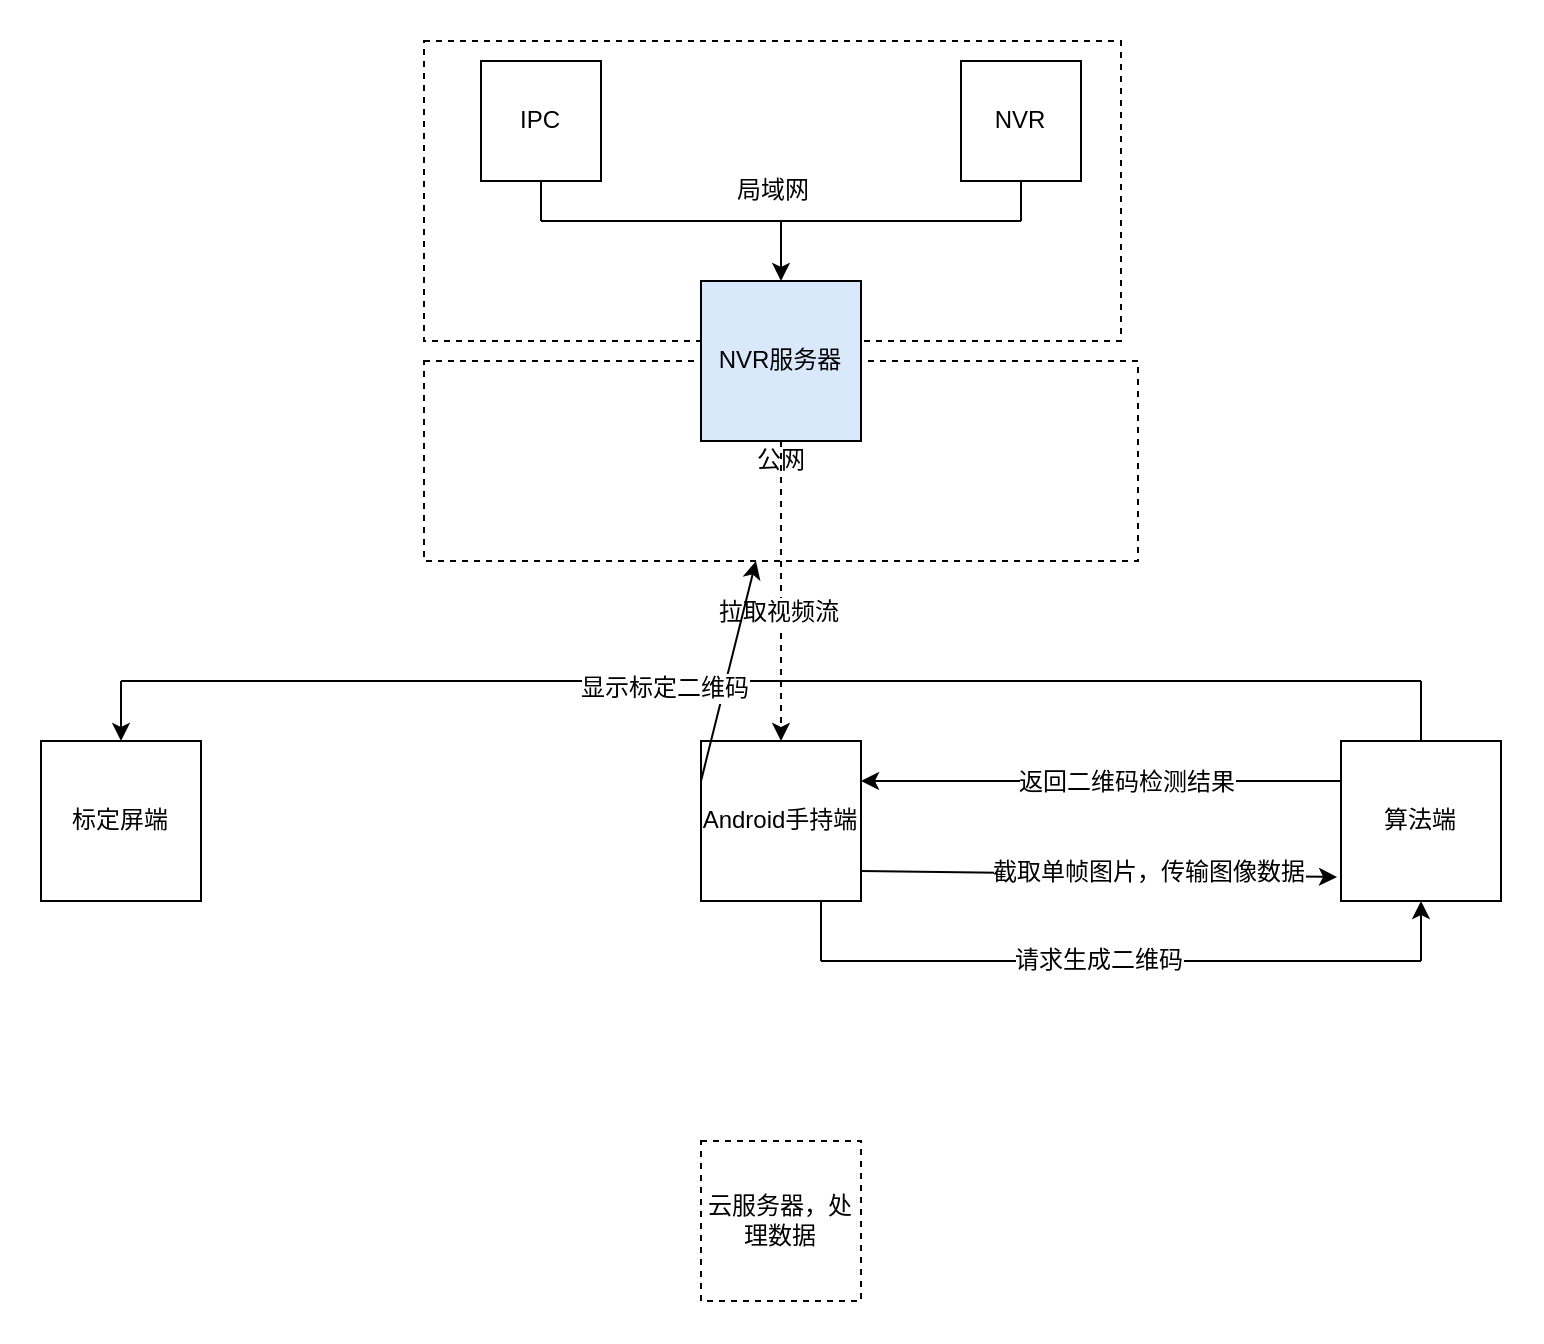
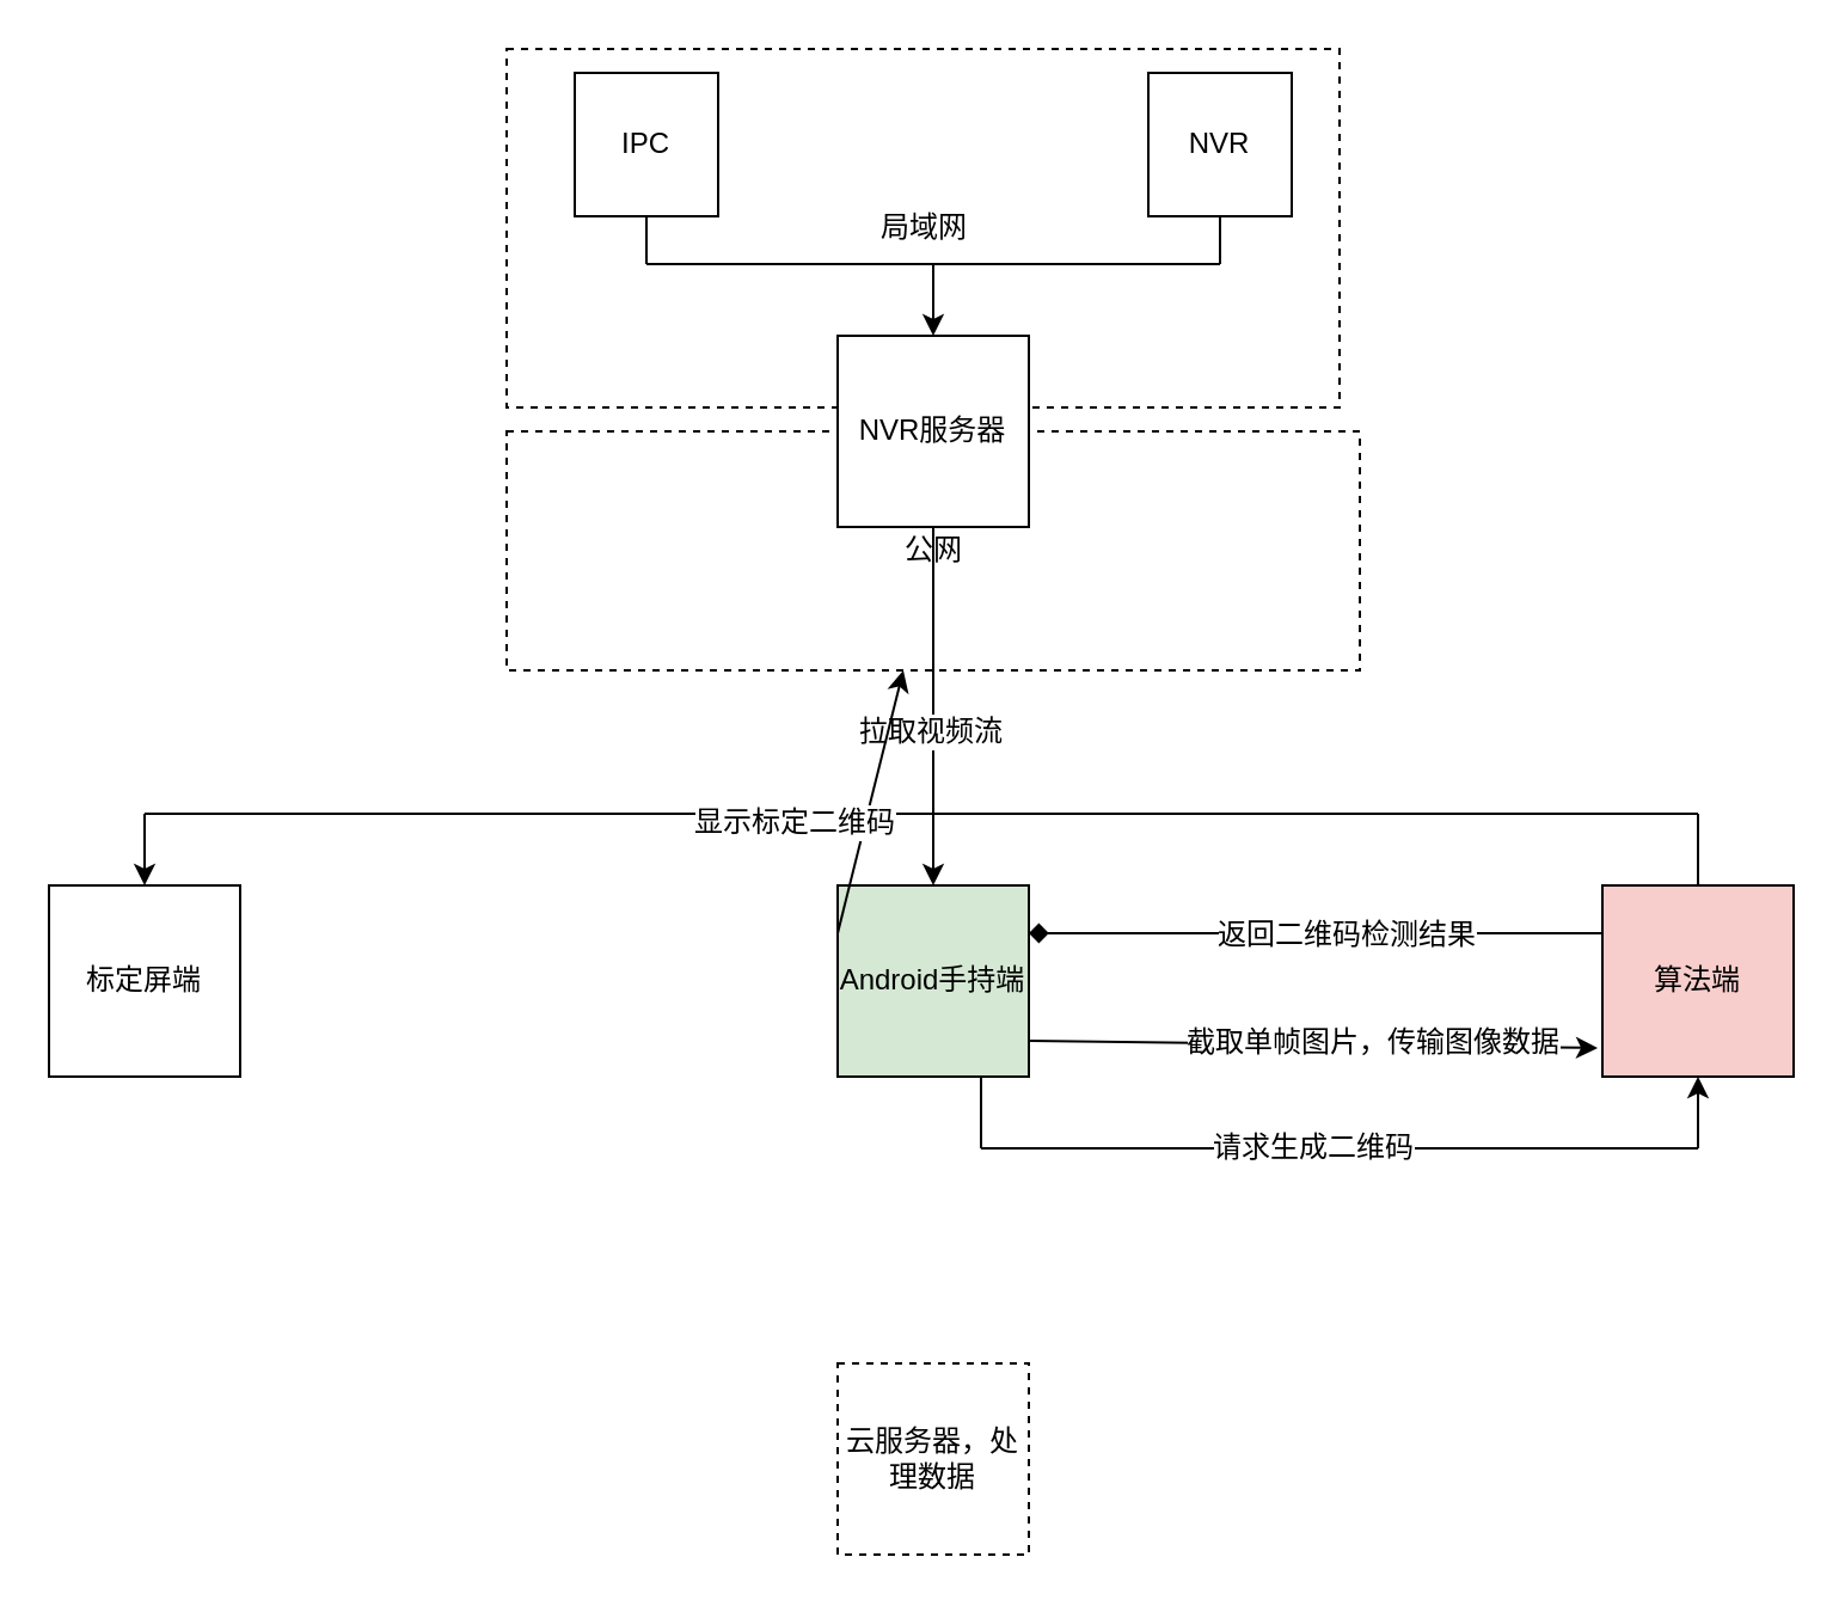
  <mxCell id="0" />
  <mxCell id="1" parent="0" />
  <mxCell id="2" value="公网" style="rounded=0;whiteSpace=wrap;html=1;dashed=1;" parent="1" vertex="1"><mxGeometry x="211.5" y="180" width="357" height="100" as="geometry" /></mxCell>
- <mxCell id="3" value="Android手持端" style="whiteSpace=wrap;html=1;aspect=fixed;" parent="1" vertex="1"><mxGeometry x="350" y="370" width="80" height="80" as="geometry" /></mxCell>
+ <mxCell id="3" value="Android手持端" style="whiteSpace=wrap;html=1;aspect=fixed;fillColor=#d5e8d4;" parent="1" vertex="1"><mxGeometry x="350" y="370" width="80" height="80" as="geometry" /></mxCell>
  <mxCell id="4" value="标定屏端" style="whiteSpace=wrap;html=1;aspect=fixed;" parent="1" vertex="1"><mxGeometry x="20" y="370" width="80" height="80" as="geometry" /></mxCell>
- <mxCell id="5" value="算法端" style="whiteSpace=wrap;html=1;aspect=fixed;" parent="1" vertex="1"><mxGeometry x="670" y="370" width="80" height="80" as="geometry" /></mxCell>
+ <mxCell id="5" value="算法端" style="whiteSpace=wrap;html=1;aspect=fixed;fillColor=#f8cecc;" parent="1" vertex="1"><mxGeometry x="670" y="370" width="80" height="80" as="geometry" /></mxCell>
  <mxCell id="6" value="局域网" style="rounded=0;whiteSpace=wrap;html=1;dashed=1;" parent="1" vertex="1"><mxGeometry x="211.5" y="20" width="348.5" height="150" as="geometry" /></mxCell>
  <mxCell id="7" value="IPC" style="whiteSpace=wrap;html=1;aspect=fixed;" parent="1" vertex="1"><mxGeometry x="240" y="30" width="60" height="60" as="geometry" /></mxCell>
  <mxCell id="8" value="NVR" style="whiteSpace=wrap;html=1;aspect=fixed;" parent="1" vertex="1"><mxGeometry x="480" y="30" width="60" height="60" as="geometry" /></mxCell>
  <mxCell id="9" value="" style="endArrow=none;html=1;" parent="1" edge="1"><mxGeometry width="50" height="50" relative="1" as="geometry"><mxPoint x="270" y="110" as="sourcePoint" /><mxPoint x="270" y="90" as="targetPoint" /></mxGeometry></mxCell>
  <mxCell id="10" value="" style="endArrow=none;html=1;" parent="1" edge="1"><mxGeometry width="50" height="50" relative="1" as="geometry"><mxPoint x="510" y="110" as="sourcePoint" /><mxPoint x="510" y="90" as="targetPoint" /></mxGeometry></mxCell>
- <mxCell id="11" value="NVR服务器" style="whiteSpace=wrap;html=1;aspect=fixed;fillColor=#dae8fc;" parent="1" vertex="1"><mxGeometry x="350" y="140" width="80" height="80" as="geometry" /></mxCell>
+ <mxCell id="11" value="NVR服务器" style="whiteSpace=wrap;html=1;aspect=fixed;" parent="1" vertex="1"><mxGeometry x="350" y="140" width="80" height="80" as="geometry" /></mxCell>
  <mxCell id="12" value="" style="endArrow=none;html=1;" parent="1" edge="1"><mxGeometry width="50" height="50" relative="1" as="geometry"><mxPoint x="270" y="110" as="sourcePoint" /><mxPoint x="510" y="110" as="targetPoint" /></mxGeometry></mxCell>
  <mxCell id="13" value="" style="endArrow=classic;html=1;entryX=0.5;entryY=0;entryDx=0;entryDy=0;" parent="1" target="11" edge="1"><mxGeometry width="50" height="50" relative="1" as="geometry"><mxPoint x="390" y="110" as="sourcePoint" /><mxPoint x="180" y="470" as="targetPoint" /></mxGeometry></mxCell>
- <mxCell id="14" value="" style="endArrow=classic;html=1;exitX=0.5;exitY=1;exitDx=0;exitDy=0;dashed=1;" parent="1" source="11" target="3" edge="1"><mxGeometry width="50" height="50" relative="1" as="geometry"><mxPoint x="130" y="520" as="sourcePoint" /><mxPoint x="180" y="470" as="targetPoint" /></mxGeometry></mxCell>
+ <mxCell id="14" value="" style="endArrow=classic;html=1;exitX=0.5;exitY=1;exitDx=0;exitDy=0;" parent="1" source="11" target="3" edge="1"><mxGeometry width="50" height="50" relative="1" as="geometry"><mxPoint x="130" y="520" as="sourcePoint" /><mxPoint x="180" y="470" as="targetPoint" /></mxGeometry></mxCell>
  <mxCell id="15" value="拉取视频流" style="text;html=1;align=center;verticalAlign=middle;resizable=0;points=[];labelBackgroundColor=#ffffff;" vertex="1" connectable="0" parent="14"><mxGeometry x="0.133" y="-2" relative="1" as="geometry"><mxPoint as="offset" /></mxGeometry></mxCell>
  <mxCell id="16" value="" style="endArrow=classic;html=1;entryX=-0.025;entryY=0.85;entryDx=0;entryDy=0;entryPerimeter=0;" parent="1" target="5" edge="1"><mxGeometry width="50" height="50" relative="1" as="geometry"><mxPoint x="430" y="435" as="sourcePoint" /><mxPoint x="560" y="437" as="targetPoint" /></mxGeometry></mxCell>
  <mxCell id="17" value="截取单帧图片，传输图像数据" style="text;html=1;align=center;verticalAlign=middle;resizable=0;points=[];labelBackgroundColor=#ffffff;" parent="16" vertex="1" connectable="0"><mxGeometry x="0.2" y="1" relative="1" as="geometry"><mxPoint as="offset" /></mxGeometry></mxCell>
- <mxCell id="18" value="" style="endArrow=classic;html=1;exitX=0;exitY=0.25;exitDx=0;exitDy=0;entryX=1;entryY=0.25;entryDx=0;entryDy=0;" edge="1" parent="1" source="5" target="3"><mxGeometry width="50" height="50" relative="1" as="geometry"><mxPoint x="20" y="520" as="sourcePoint" /><mxPoint x="70" y="470" as="targetPoint" /></mxGeometry></mxCell>
+ <mxCell id="18" value="" style="endArrow=diamond;html=1;exitX=0;exitY=0.25;exitDx=0;exitDy=0;entryX=1;entryY=0.25;entryDx=0;entryDy=0;" edge="1" parent="1" source="5" target="3"><mxGeometry width="50" height="50" relative="1" as="geometry"><mxPoint x="20" y="520" as="sourcePoint" /><mxPoint x="70" y="470" as="targetPoint" /></mxGeometry></mxCell>
  <mxCell id="19" value="返回二维码检测结果" style="text;html=1;align=center;verticalAlign=middle;resizable=0;points=[];labelBackgroundColor=#ffffff;" vertex="1" connectable="0" parent="18"><mxGeometry x="-0.1" relative="1" as="geometry"><mxPoint as="offset" /></mxGeometry></mxCell>
  <mxCell id="20" value="" style="endArrow=classic;html=1;exitX=0;exitY=0.25;exitDx=0;exitDy=0;" edge="1" parent="1" source="3" target="2"><mxGeometry width="50" height="50" relative="1" as="geometry"><mxPoint x="20" y="520" as="sourcePoint" /><mxPoint x="70" y="470" as="targetPoint" /></mxGeometry></mxCell>
  <mxCell id="21" value="" style="endArrow=none;html=1;" edge="1" parent="1"><mxGeometry width="50" height="50" relative="1" as="geometry"><mxPoint x="710" y="370" as="sourcePoint" /><mxPoint x="710" y="340" as="targetPoint" /></mxGeometry></mxCell>
  <mxCell id="22" value="" style="endArrow=none;html=1;" edge="1" parent="1"><mxGeometry width="50" height="50" relative="1" as="geometry"><mxPoint x="60" y="340" as="sourcePoint" /><mxPoint x="710" y="340" as="targetPoint" /></mxGeometry></mxCell>
  <mxCell id="23" value="显示标定二维码" style="text;html=1;align=center;verticalAlign=middle;resizable=0;points=[];labelBackgroundColor=#ffffff;" vertex="1" connectable="0" parent="22"><mxGeometry x="-0.166" y="-3" relative="1" as="geometry"><mxPoint as="offset" /></mxGeometry></mxCell>
  <mxCell id="24" value="" style="endArrow=classic;html=1;" edge="1" parent="1"><mxGeometry width="50" height="50" relative="1" as="geometry"><mxPoint x="60" y="340" as="sourcePoint" /><mxPoint x="60" y="370" as="targetPoint" /></mxGeometry></mxCell>
  <mxCell id="25" value="" style="endArrow=none;html=1;entryX=0.75;entryY=1;entryDx=0;entryDy=0;" edge="1" parent="1" target="3"><mxGeometry width="50" height="50" relative="1" as="geometry"><mxPoint x="410" y="480" as="sourcePoint" /><mxPoint x="70" y="470" as="targetPoint" /></mxGeometry></mxCell>
  <mxCell id="26" value="" style="endArrow=none;html=1;" edge="1" parent="1"><mxGeometry width="50" height="50" relative="1" as="geometry"><mxPoint x="710" y="480" as="sourcePoint" /><mxPoint x="410" y="480" as="targetPoint" /></mxGeometry></mxCell>
  <mxCell id="27" value="请求生成二维码" style="text;html=1;align=center;verticalAlign=middle;resizable=0;points=[];labelBackgroundColor=#ffffff;" vertex="1" connectable="0" parent="26"><mxGeometry x="0.081" y="-1" relative="1" as="geometry"><mxPoint as="offset" /></mxGeometry></mxCell>
  <mxCell id="28" value="" style="endArrow=classic;html=1;entryX=0.5;entryY=1;entryDx=0;entryDy=0;" edge="1" parent="1" target="5"><mxGeometry width="50" height="50" relative="1" as="geometry"><mxPoint x="710" y="480" as="sourcePoint" /><mxPoint x="70" y="500" as="targetPoint" /></mxGeometry></mxCell>
  <mxCell id="29" value="云服务器，处理数据" style="whiteSpace=wrap;html=1;aspect=fixed;dashed=1;" vertex="1" parent="1"><mxGeometry x="350" y="570" width="80" height="80" as="geometry" /></mxCell>
